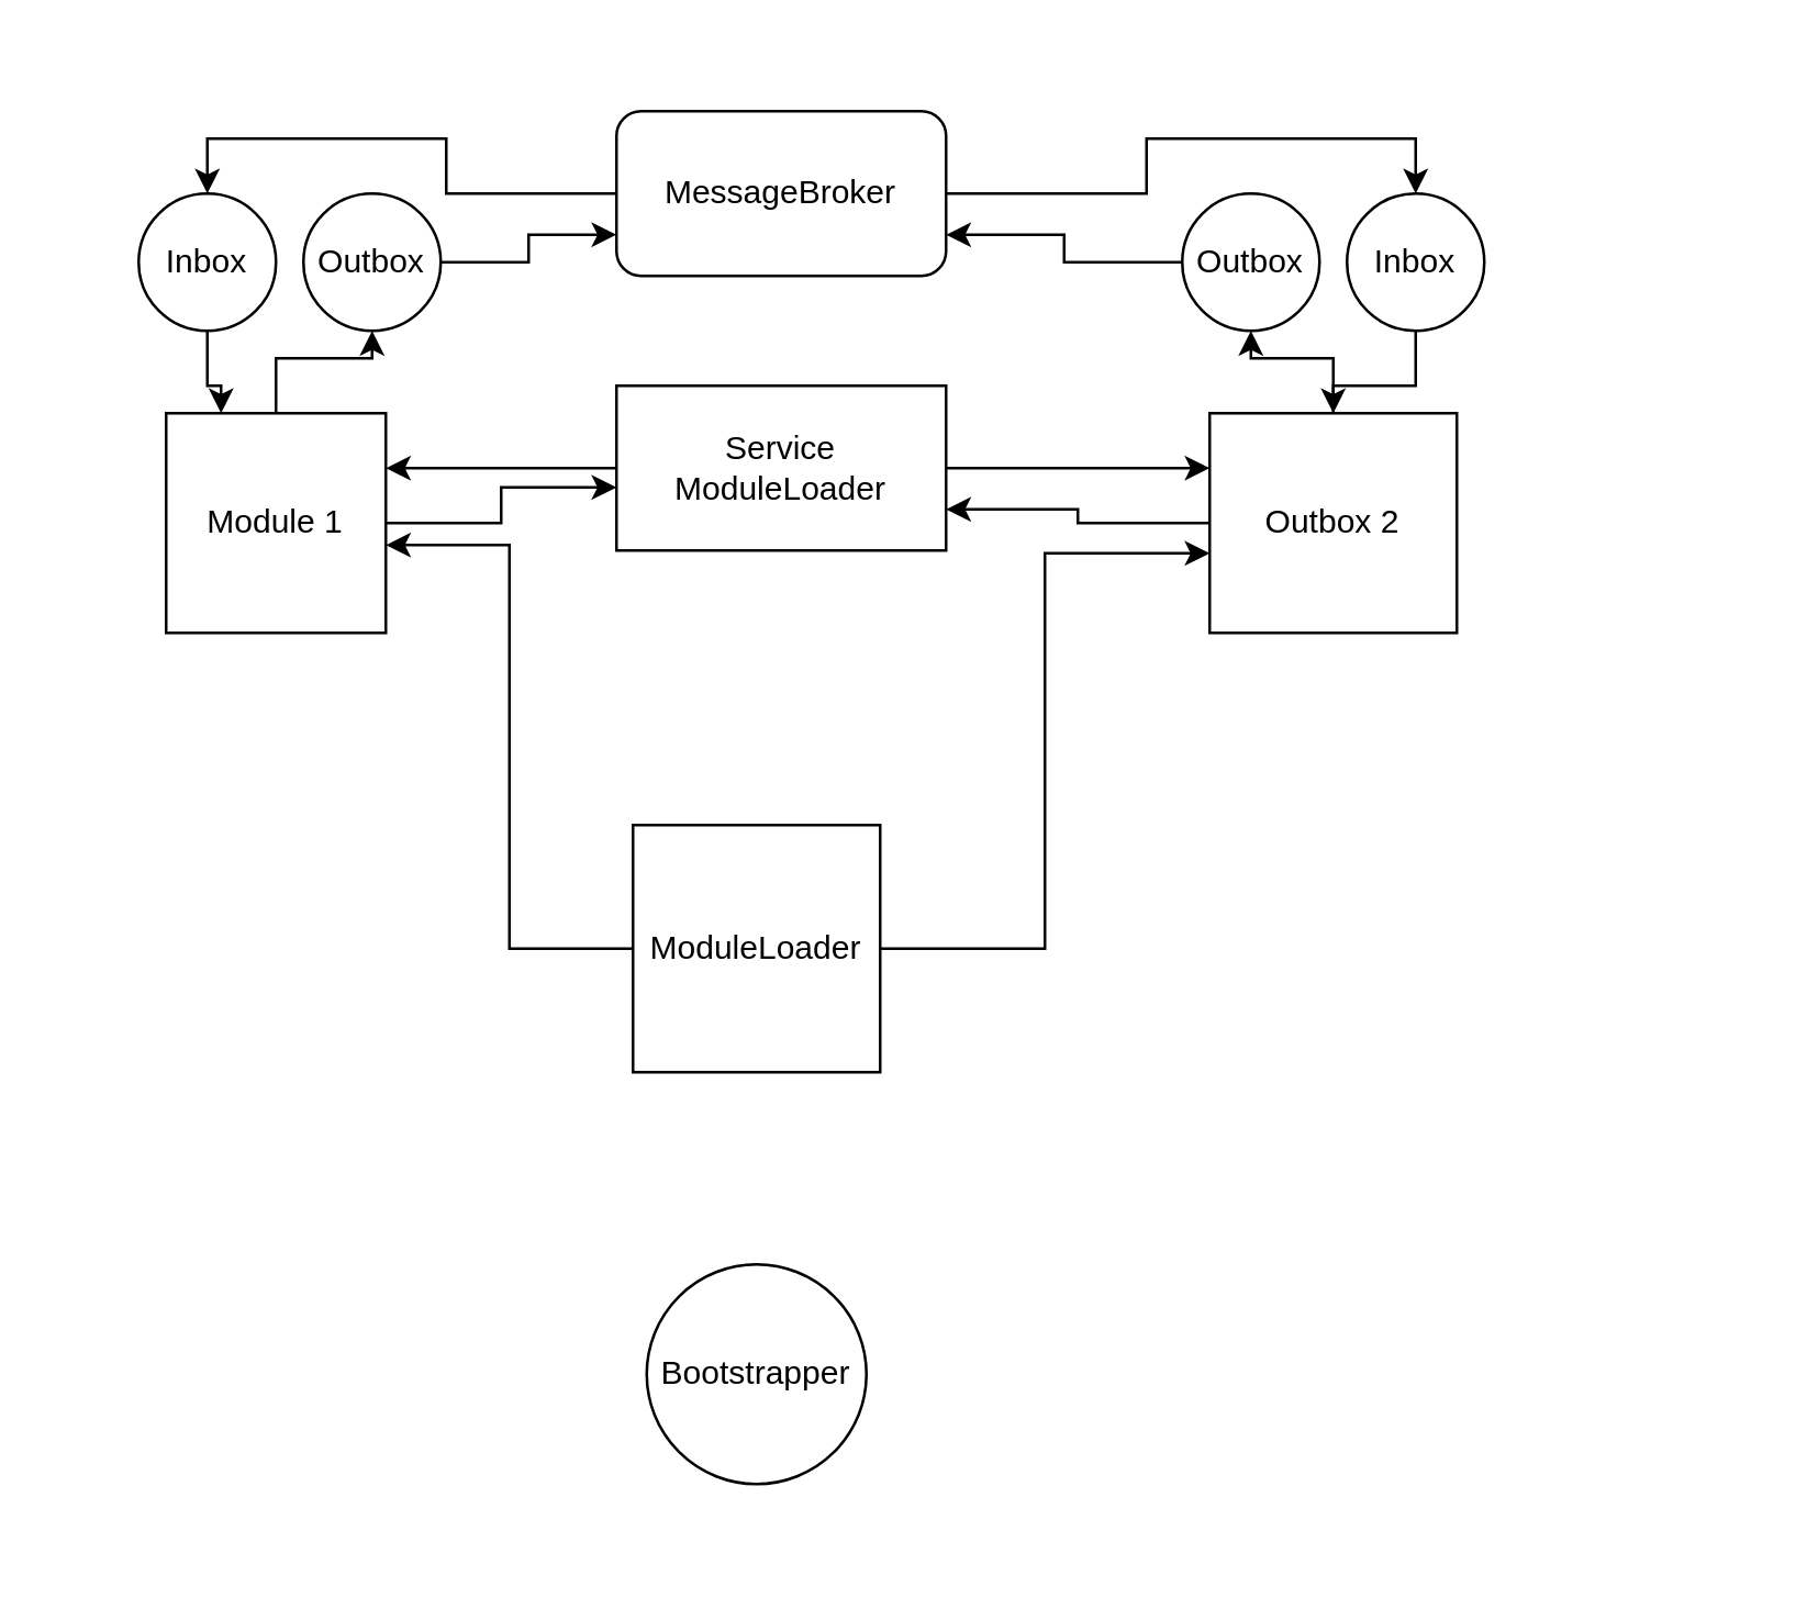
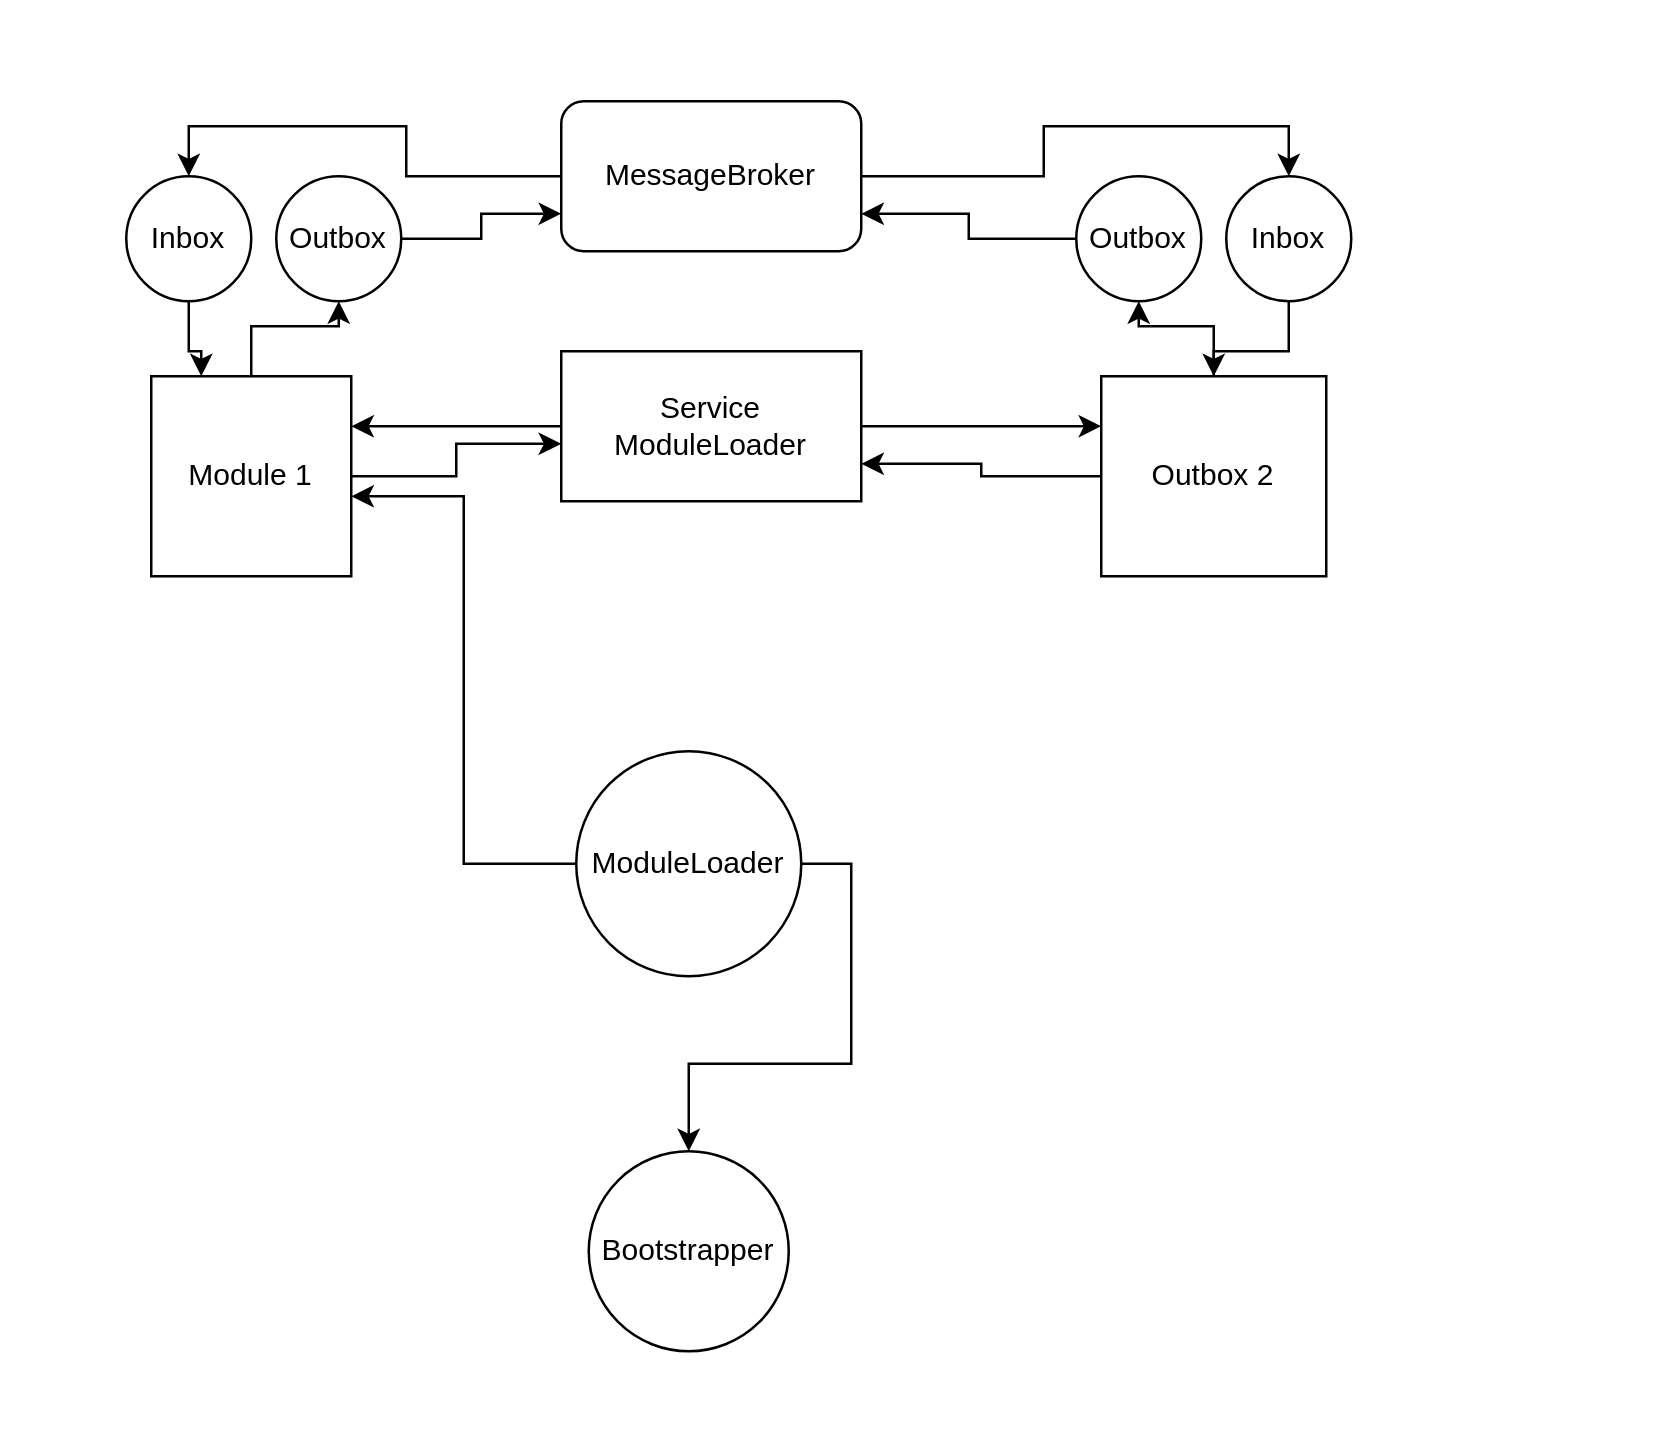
  <mxCell id="0" />
  <mxCell id="1" parent="0" />
  <mxCell id="2" value="" style="rounded=0;whiteSpace=wrap;html=1;strokeColor=none;" vertex="1" parent="1"><mxGeometry x="20" y="20" width="620" height="540" as="geometry" /></mxCell>
  <mxCell id="3" style="edgeStyle=orthogonalEdgeStyle;rounded=0;orthogonalLoop=1;jettySize=auto;html=1;entryX=0.5;entryY=1;entryDx=0;entryDy=0;" edge="1" parent="1" source="5" target="14"><mxGeometry relative="1" as="geometry" /></mxCell>
  <mxCell id="4" style="edgeStyle=orthogonalEdgeStyle;rounded=0;orthogonalLoop=1;jettySize=auto;html=1;entryX=0;entryY=0.617;entryDx=0;entryDy=0;entryPerimeter=0;" edge="1" parent="1" source="5" target="26"><mxGeometry relative="1" as="geometry" /></mxCell>
  <mxCell id="5" value="Module 1" style="whiteSpace=wrap;html=1;aspect=fixed;" vertex="1" parent="1"><mxGeometry x="60" y="150" width="80" height="80" as="geometry" /></mxCell>
  <mxCell id="6" style="edgeStyle=orthogonalEdgeStyle;rounded=0;orthogonalLoop=1;jettySize=auto;html=1;entryX=0.5;entryY=1;entryDx=0;entryDy=0;" edge="1" parent="1" source="8" target="16"><mxGeometry relative="1" as="geometry" /></mxCell>
  <mxCell id="7" style="edgeStyle=orthogonalEdgeStyle;rounded=0;orthogonalLoop=1;jettySize=auto;html=1;entryX=1;entryY=0.75;entryDx=0;entryDy=0;" edge="1" parent="1" source="8" target="26"><mxGeometry relative="1" as="geometry" /></mxCell>
  <mxCell id="8" value="Outbox 2" style="rounded=0;whiteSpace=wrap;html=1;" vertex="1" parent="1"><mxGeometry x="440" y="150" width="90" height="80" as="geometry" /></mxCell>
  <mxCell id="9" style="edgeStyle=orthogonalEdgeStyle;rounded=0;orthogonalLoop=1;jettySize=auto;html=1;entryX=1;entryY=0.6;entryDx=0;entryDy=0;entryPerimeter=0;" edge="1" parent="1" source="11" target="5"><mxGeometry relative="1" as="geometry" /></mxCell>
- <mxCell id="10" style="edgeStyle=orthogonalEdgeStyle;rounded=0;orthogonalLoop=1;jettySize=auto;html=1;exitX=1;exitY=0.5;exitDx=0;exitDy=0;entryX=0;entryY=0.638;entryDx=0;entryDy=0;entryPerimeter=0;" edge="1" parent="1" source="11" target="8"><mxGeometry relative="1" as="geometry" /></mxCell>
- <mxCell id="11" value="ModuleLoader" style="whiteSpace=wrap;html=1;aspect=fixed;rounded=0;" vertex="1" parent="1"><mxGeometry x="230" y="300" width="90" height="90" as="geometry" /></mxCell>
+ <mxCell id="10" style="edgeStyle=orthogonalEdgeStyle;rounded=0;orthogonalLoop=1;jettySize=auto;html=1;exitX=1;exitY=0.5;exitDx=0;exitDy=0;" edge="1" parent="1" source="11" target="12"><mxGeometry relative="1" as="geometry" /></mxCell>
+ <mxCell id="11" value="ModuleLoader" style="ellipse;whiteSpace=wrap;html=1;aspect=fixed;" vertex="1" parent="1"><mxGeometry x="230" y="300" width="90" height="90" as="geometry" /></mxCell>
  <mxCell id="12" value="Bootstrapper" style="ellipse;whiteSpace=wrap;html=1;aspect=fixed;" vertex="1" parent="1"><mxGeometry x="235" y="460" width="80" height="80" as="geometry" /></mxCell>
  <mxCell id="13" style="edgeStyle=orthogonalEdgeStyle;rounded=0;orthogonalLoop=1;jettySize=auto;html=1;entryX=0;entryY=0.75;entryDx=0;entryDy=0;" edge="1" parent="1" source="14" target="23"><mxGeometry relative="1" as="geometry" /></mxCell>
  <mxCell id="14" value="Outbox" style="ellipse;whiteSpace=wrap;html=1;aspect=fixed;" vertex="1" parent="1"><mxGeometry x="110" y="70" width="50" height="50" as="geometry" /></mxCell>
  <mxCell id="15" style="edgeStyle=orthogonalEdgeStyle;rounded=0;orthogonalLoop=1;jettySize=auto;html=1;entryX=1;entryY=0.75;entryDx=0;entryDy=0;" edge="1" parent="1" source="16" target="23"><mxGeometry relative="1" as="geometry" /></mxCell>
  <mxCell id="16" value="Outbox" style="ellipse;whiteSpace=wrap;html=1;aspect=fixed;" vertex="1" parent="1"><mxGeometry x="430" y="70" width="50" height="50" as="geometry" /></mxCell>
  <mxCell id="17" style="edgeStyle=orthogonalEdgeStyle;rounded=0;orthogonalLoop=1;jettySize=auto;html=1;entryX=0.25;entryY=0;entryDx=0;entryDy=0;" edge="1" parent="1" source="18" target="5"><mxGeometry relative="1" as="geometry" /></mxCell>
  <mxCell id="18" value="Inbox" style="ellipse;whiteSpace=wrap;html=1;aspect=fixed;" vertex="1" parent="1"><mxGeometry x="50" y="70" width="50" height="50" as="geometry" /></mxCell>
  <mxCell id="19" style="edgeStyle=orthogonalEdgeStyle;rounded=0;orthogonalLoop=1;jettySize=auto;html=1;" edge="1" parent="1" source="20" target="8"><mxGeometry relative="1" as="geometry" /></mxCell>
  <mxCell id="20" value="Inbox" style="ellipse;whiteSpace=wrap;html=1;aspect=fixed;" vertex="1" parent="1"><mxGeometry x="490" y="70" width="50" height="50" as="geometry" /></mxCell>
  <mxCell id="21" style="edgeStyle=orthogonalEdgeStyle;rounded=0;orthogonalLoop=1;jettySize=auto;html=1;entryX=0.5;entryY=0;entryDx=0;entryDy=0;" edge="1" parent="1" source="23" target="20"><mxGeometry relative="1" as="geometry" /></mxCell>
  <mxCell id="22" style="edgeStyle=orthogonalEdgeStyle;rounded=0;orthogonalLoop=1;jettySize=auto;html=1;entryX=0.5;entryY=0;entryDx=0;entryDy=0;" edge="1" parent="1" source="23" target="18"><mxGeometry relative="1" as="geometry" /></mxCell>
  <mxCell id="23" value="MessageBroker" style="whiteSpace=wrap;html=1;rounded=1;" vertex="1" parent="1"><mxGeometry x="224" y="40" width="120" height="60" as="geometry" /></mxCell>
  <mxCell id="24" style="edgeStyle=orthogonalEdgeStyle;rounded=0;orthogonalLoop=1;jettySize=auto;html=1;entryX=1;entryY=0.25;entryDx=0;entryDy=0;" edge="1" parent="1" source="26" target="5"><mxGeometry relative="1" as="geometry" /></mxCell>
  <mxCell id="25" style="edgeStyle=orthogonalEdgeStyle;rounded=0;orthogonalLoop=1;jettySize=auto;html=1;entryX=0;entryY=0.25;entryDx=0;entryDy=0;" edge="1" parent="1" source="26" target="8"><mxGeometry relative="1" as="geometry" /></mxCell>
  <mxCell id="26" value="Service ModuleLoader" style="rounded=0;whiteSpace=wrap;html=1;" vertex="1" parent="1"><mxGeometry x="224" y="140" width="120" height="60" as="geometry" /></mxCell>
